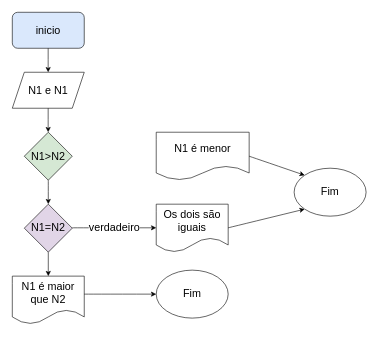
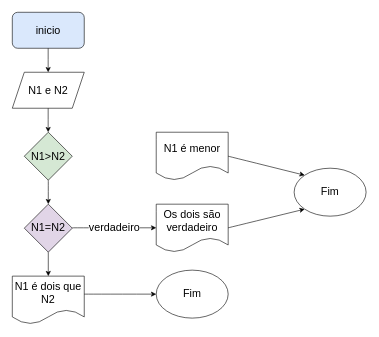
  <mxCell id="0" />
  <mxCell id="1" parent="0" />
  <mxCell id="2" value="inicio" style="rounded=1;whiteSpace=wrap;html=1;fontSize=18;fillColor=#dae8fc;" vertex="1" parent="1"><mxGeometry x="20" y="20" width="120" height="60" as="geometry" /></mxCell>
- <mxCell id="3" value="N1 e N1" style="shape=parallelogram;perimeter=parallelogramPerimeter;whiteSpace=wrap;html=1;fixedSize=1;fontSize=18;" vertex="1" parent="1"><mxGeometry x="20" y="120" width="120" height="60" as="geometry" /></mxCell>
+ <mxCell id="3" value="N1 e N2" style="shape=parallelogram;perimeter=parallelogramPerimeter;whiteSpace=wrap;html=1;fixedSize=1;fontSize=18;" vertex="1" parent="1"><mxGeometry x="20" y="120" width="120" height="60" as="geometry" /></mxCell>
  <mxCell id="4" value="" style="curved=1;endArrow=classic;html=1;rounded=0;fontSize=18;entryX=0.5;entryY=0;entryDx=0;entryDy=0;exitX=0.5;exitY=1;exitDx=0;exitDy=0;" edge="1" parent="1"><mxGeometry width="50" height="50" relative="1" as="geometry"><mxPoint x="79.8" y="80" as="sourcePoint" /><mxPoint x="79.8" y="120" as="targetPoint" /><Array as="points"><mxPoint x="79.8" y="100" /></Array></mxGeometry></mxCell>
  <mxCell id="5" value="" style="curved=1;endArrow=classic;html=1;rounded=0;fontSize=18;entryX=0.5;entryY=0;entryDx=0;entryDy=0;exitX=0.5;exitY=1;exitDx=0;exitDy=0;" edge="1" parent="1"><mxGeometry width="50" height="50" relative="1" as="geometry"><mxPoint x="79.8" y="180" as="sourcePoint" /><mxPoint x="79.8" y="220" as="targetPoint" /><Array as="points"><mxPoint x="79.8" y="200" /></Array></mxGeometry></mxCell>
  <mxCell id="6" value="N1&amp;gt;N2" style="rhombus;whiteSpace=wrap;html=1;fontSize=18;fillColor=#d5e8d4;" vertex="1" parent="1"><mxGeometry x="40" y="220" width="80" height="80" as="geometry" /></mxCell>
- <mxCell id="7" value="N1 é menor" style="shape=document;whiteSpace=wrap;html=1;boundedLbl=1;fontSize=18;" vertex="1" parent="1"><mxGeometry x="260" y="220" width="155" height="80" as="geometry" /></mxCell>
+ <mxCell id="7" value="N1 é menor" style="shape=document;whiteSpace=wrap;html=1;boundedLbl=1;fontSize=18;" vertex="1" parent="1"><mxGeometry x="260" y="220" width="120" height="80" as="geometry" /></mxCell>
  <mxCell id="8" value="" style="curved=1;endArrow=classic;html=1;rounded=0;fontSize=18;exitX=0.5;exitY=1;exitDx=0;exitDy=0;" edge="1" parent="1" source="6"><mxGeometry width="50" height="50" relative="1" as="geometry"><mxPoint x="60" y="380" as="sourcePoint" /><mxPoint x="80" y="340" as="targetPoint" /><Array as="points" /></mxGeometry></mxCell>
- <mxCell id="9" value="Os dois são iguais" style="shape=document;whiteSpace=wrap;html=1;boundedLbl=1;fontSize=18;" vertex="1" parent="1"><mxGeometry x="260" y="340" width="120" height="80" as="geometry" /></mxCell>
+ <mxCell id="9" value="Os dois são verdadeiro" style="shape=document;whiteSpace=wrap;html=1;boundedLbl=1;fontSize=18;" vertex="1" parent="1"><mxGeometry x="260" y="340" width="120" height="80" as="geometry" /></mxCell>
  <mxCell id="10" value="N1=N2" style="rhombus;whiteSpace=wrap;html=1;fontSize=18;fillColor=#e1d5e7;" vertex="1" parent="1"><mxGeometry x="40" y="340" width="80" height="80" as="geometry" /></mxCell>
  <mxCell id="11" value="verdadeiro" style="curved=1;endArrow=classic;html=1;rounded=0;fontSize=18;exitX=1;exitY=0.5;exitDx=0;exitDy=0;entryX=0;entryY=0.5;entryDx=0;entryDy=0;" edge="1" parent="1"><mxGeometry width="50" height="50" relative="1" as="geometry"><mxPoint x="120" y="379.41" as="sourcePoint" /><mxPoint x="260" y="379.41" as="targetPoint" /><Array as="points" /></mxGeometry></mxCell>
  <mxCell id="12" value="" style="endArrow=classic;html=1;rounded=0;fontSize=18;exitX=0.5;exitY=1;exitDx=0;exitDy=0;" edge="1" parent="1" source="10"><mxGeometry width="50" height="50" relative="1" as="geometry"><mxPoint x="70" y="470" as="sourcePoint" /><mxPoint x="80" y="460" as="targetPoint" /></mxGeometry></mxCell>
  <mxCell id="13" value="Fim" style="ellipse;whiteSpace=wrap;html=1;fontSize=18;" vertex="1" parent="1"><mxGeometry x="490" y="280" width="120" height="80" as="geometry" /></mxCell>
  <mxCell id="14" value="" style="curved=1;endArrow=classic;html=1;rounded=0;fontSize=18;exitX=1;exitY=0.5;exitDx=0;exitDy=0;entryX=0;entryY=1;entryDx=0;entryDy=0;" edge="1" parent="1" target="13"><mxGeometry width="50" height="50" relative="1" as="geometry"><mxPoint x="380" y="379.41" as="sourcePoint" /><mxPoint x="520" y="379.41" as="targetPoint" /><Array as="points" /></mxGeometry></mxCell>
  <mxCell id="15" value="" style="curved=1;endArrow=classic;html=1;rounded=0;fontSize=18;exitX=1;exitY=0.5;exitDx=0;exitDy=0;entryX=0;entryY=0;entryDx=0;entryDy=0;" edge="1" parent="1" source="7" target="13"><mxGeometry width="50" height="50" relative="1" as="geometry"><mxPoint x="380" y="261.13" as="sourcePoint" /><mxPoint x="507.574" y="230.004" as="targetPoint" /><Array as="points" /></mxGeometry></mxCell>
- <mxCell id="16" value="N1 é maior que N2" style="shape=document;whiteSpace=wrap;html=1;boundedLbl=1;fontSize=18;" vertex="1" parent="1"><mxGeometry x="20" y="460" width="120" height="80" as="geometry" /></mxCell>
+ <mxCell id="16" value="N1 é dois que N2" style="shape=document;whiteSpace=wrap;html=1;boundedLbl=1;fontSize=18;" vertex="1" parent="1"><mxGeometry x="20" y="460" width="120" height="80" as="geometry" /></mxCell>
  <mxCell id="17" value="Fim" style="ellipse;whiteSpace=wrap;html=1;fontSize=18;" vertex="1" parent="1"><mxGeometry x="260" y="450" width="120" height="80" as="geometry" /></mxCell>
  <mxCell id="18" value="" style="curved=1;endArrow=classic;html=1;rounded=0;fontSize=18;exitX=1;exitY=0.5;exitDx=0;exitDy=0;entryX=0;entryY=0.5;entryDx=0;entryDy=0;" edge="1" parent="1" target="17"><mxGeometry width="50" height="50" relative="1" as="geometry"><mxPoint x="140" y="490" as="sourcePoint" /><mxPoint x="280" y="490" as="targetPoint" /><Array as="points" /></mxGeometry></mxCell>
